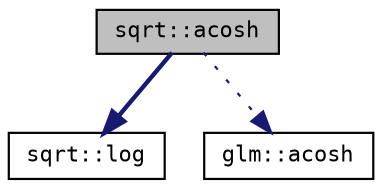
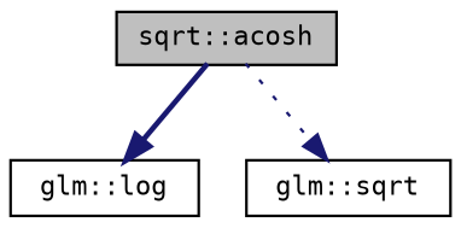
  digraph {
    fontname="DejaVu Sans Mono"
    rankdir=TB
    node [color=black fillcolor=white fontname="DejaVu Sans Mono" fontsize=10 shape=record style=filled]
    edge [color=midnightblue fontname="DejaVu Sans Mono" fontsize=10 labelfontname=Helvetica labelfontsize=10]
    n1 [fillcolor=grey75 fontcolor=black height=0.2 label="sqrt::acosh" width=0.4]
-   n2 [height=0.2 label="sqrt::log" width=0.4]
-   n3 [height=0.2 label="glm::acosh" width=0.4]
+   n2 [height=0.2 label="glm::log" width=0.4]
+   n3 [height=0.2 label="glm::sqrt" width=0.4]
    n1 -> n2 [style=bold]
    n1 -> n3 [style=dotted]
  }
